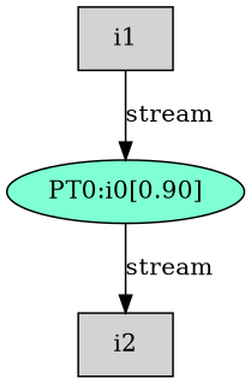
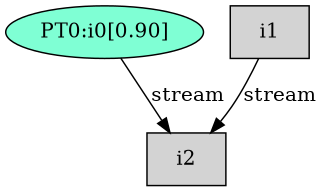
  digraph {
    node [fillcolor=lightgrey style=filled shape=box]
    "PT0:i0[0.90]" [fillcolor=aquamarine shape=""]
    i2
    i1
    "PT0:i0[0.90]" -> i2 [label=stream]
-   i1 -> "PT0:i0[0.90]" [label=stream]
+   i1 -> i2 [label=stream]
  }
